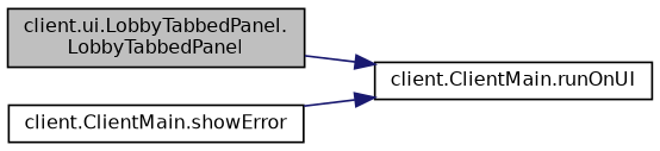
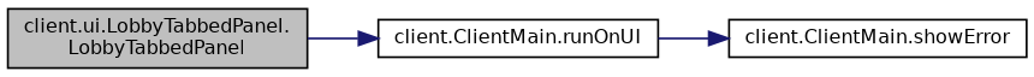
  digraph {
    rankdir=LR
    node [color=black fillcolor=white fontname=Helvetica fontsize=10 shape=record style=filled]
    edge [color=midnightblue fontname=Helvetica fontsize=10 labelfontname=Helvetica labelfontsize=10 style=solid]
    n1 [fillcolor=grey75 fontcolor=black height=0.2 label="client.ui.LobbyTabbedPanel.\lLobbyTabbedPanel" width=0.4]
    n2 [height=0.2 label="client.ClientMain.runOnUI" width=0.4]
    n3 [height=0.2 label="client.ClientMain.showError" width=0.4]
    n1 -> n2
-   n3 -> n2
+   n2 -> n3
  }
